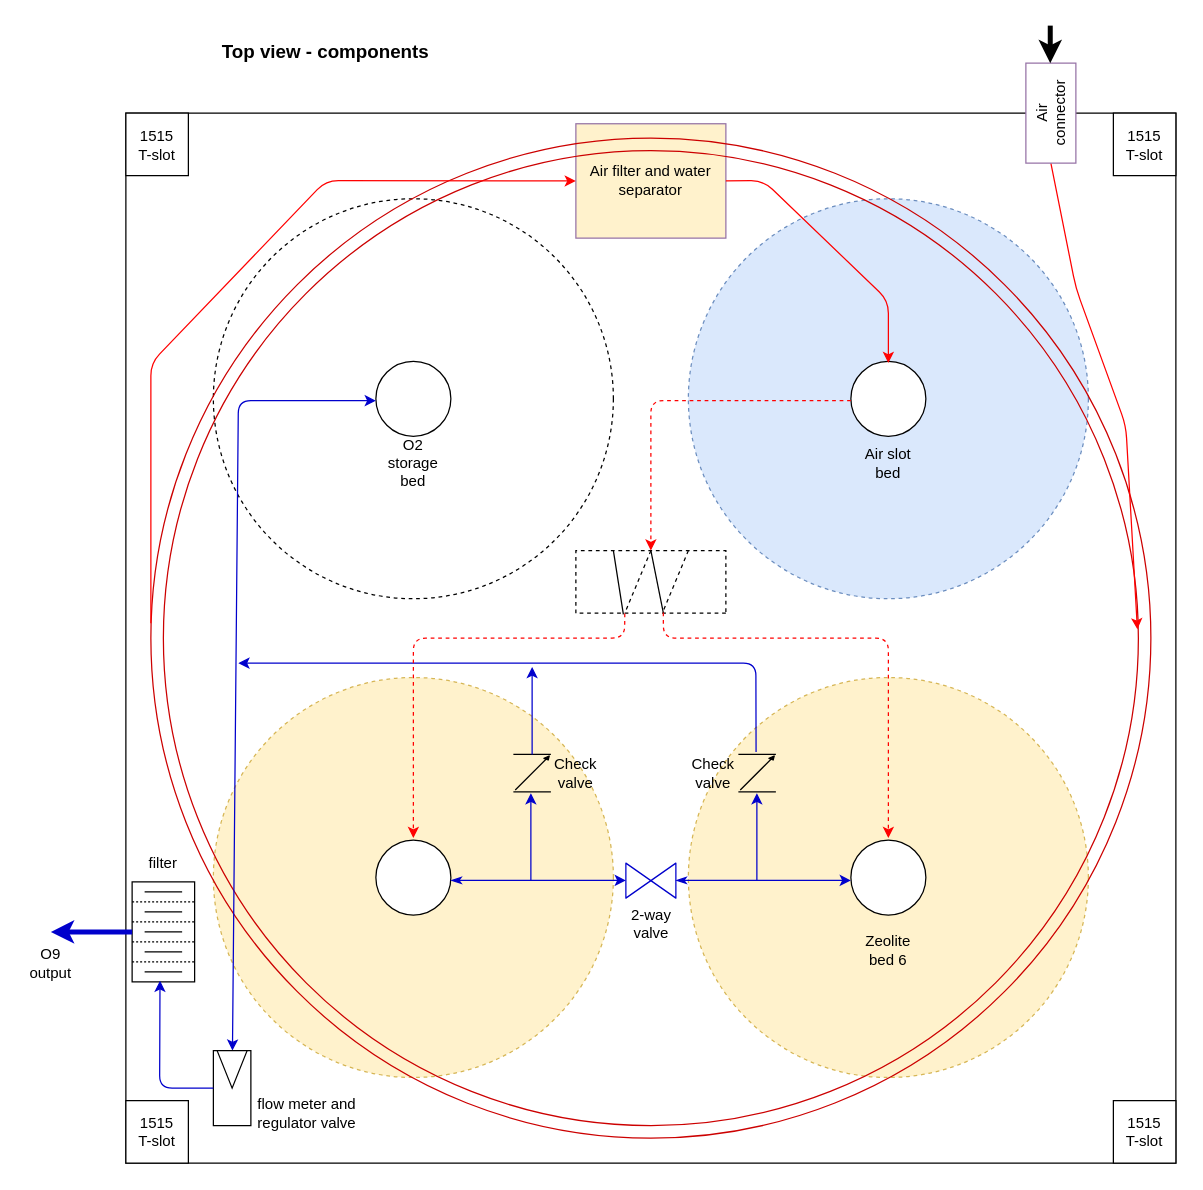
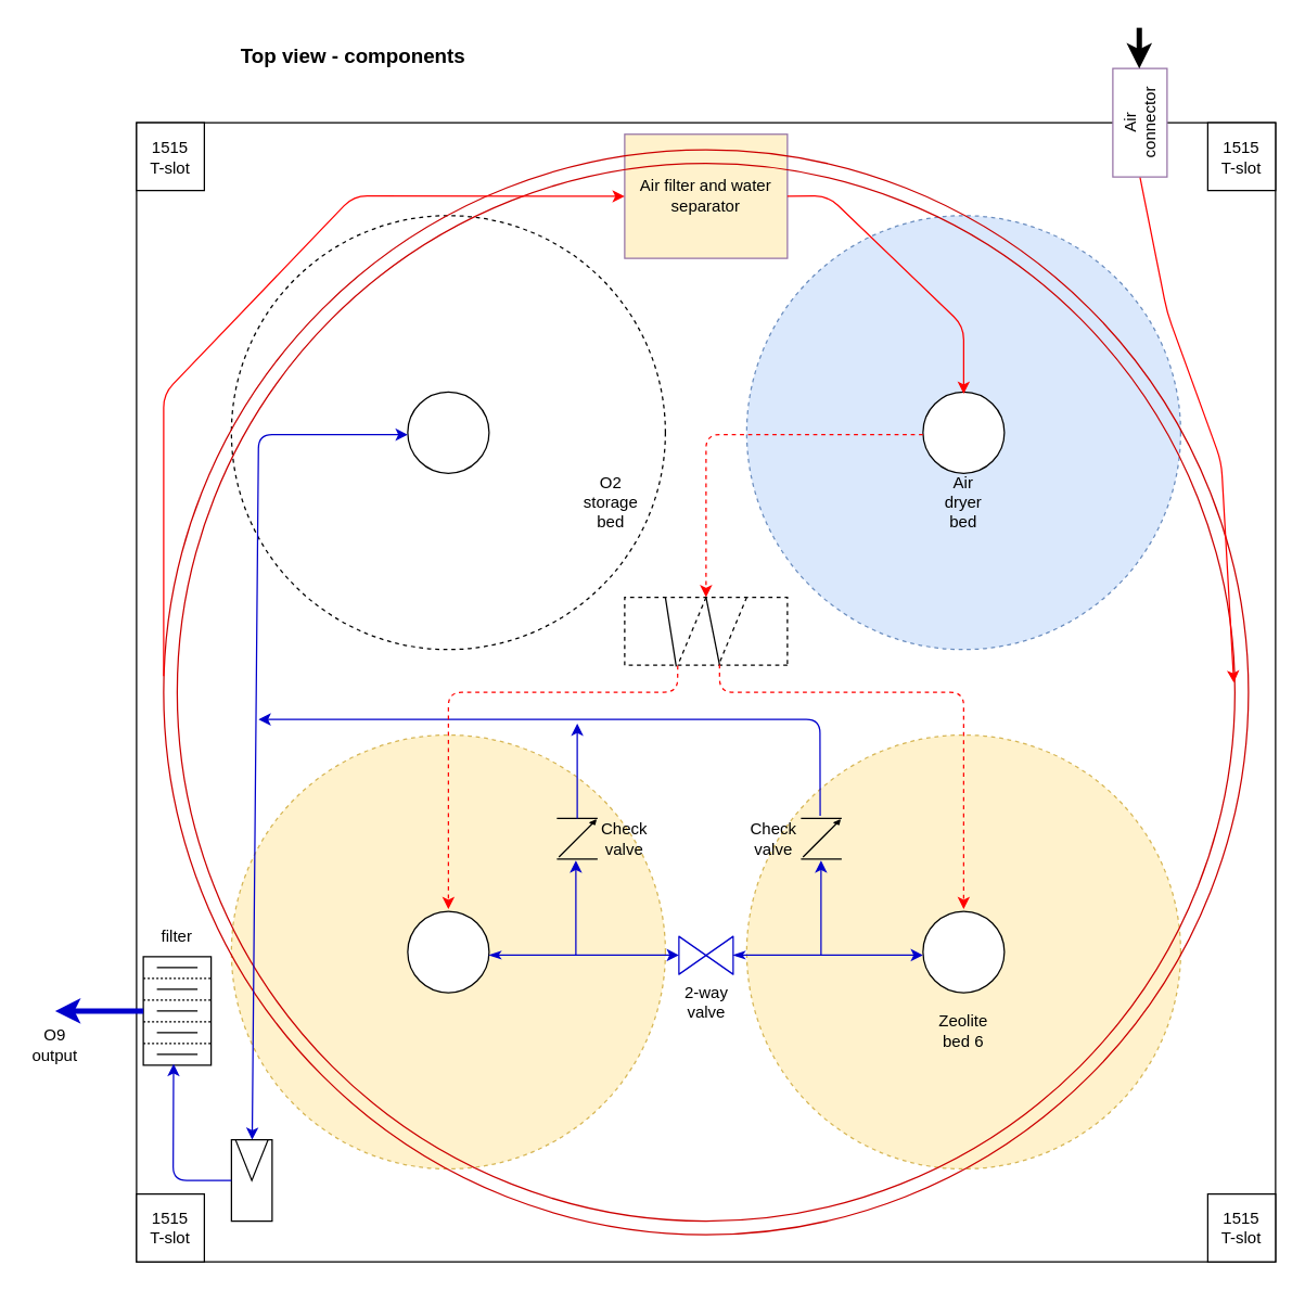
  <mxCell id="0" />
  <mxCell id="1" parent="0" />
  <mxCell id="2" value="" style="group;connectable=0;" parent="1" vertex="1" connectable="0"><mxGeometry x="100" y="90" width="840" height="840" as="geometry" /></mxCell>
  <mxCell id="3" value="" style="rounded=0;whiteSpace=wrap;html=1;points=[]" parent="2" vertex="1"><mxGeometry width="840" height="840" as="geometry" /></mxCell>
  <mxCell id="4" value="" style="group" parent="2" vertex="1" connectable="0"><mxGeometry x="70" y="68.5" width="700" height="703" as="geometry" /></mxCell>
  <mxCell id="5" value="" style="ellipse;whiteSpace=wrap;html=1;aspect=fixed;dashed=1;" parent="4" vertex="1"><mxGeometry width="320" height="320" as="geometry" /></mxCell>
  <mxCell id="6" value="" style="ellipse;whiteSpace=wrap;html=1;aspect=fixed;dashed=1;fillColor=#dae8fc;strokeColor=#6c8ebf;" parent="4" vertex="1"><mxGeometry x="380" width="320" height="320" as="geometry" /></mxCell>
  <mxCell id="7" value="" style="ellipse;whiteSpace=wrap;html=1;aspect=fixed;dashed=1;fillColor=#fff2cc;strokeColor=#d6b656;" parent="4" vertex="1"><mxGeometry y="383" width="320" height="320" as="geometry" /></mxCell>
  <mxCell id="8" value="" style="ellipse;whiteSpace=wrap;html=1;aspect=fixed;dashed=1;fillColor=#fff2cc;strokeColor=#d6b656;" parent="4" vertex="1"><mxGeometry x="380" y="383" width="320" height="320" as="geometry" /></mxCell>
  <mxCell id="9" value="" style="ellipse;whiteSpace=wrap;html=1;aspect=fixed;" parent="4" vertex="1"><mxGeometry x="130" y="130" width="60" height="60" as="geometry" /></mxCell>
  <mxCell id="10" value="" style="ellipse;whiteSpace=wrap;html=1;aspect=fixed;" parent="4" vertex="1"><mxGeometry x="510" y="130" width="60" height="60" as="geometry" /></mxCell>
  <mxCell id="11" value="" style="ellipse;whiteSpace=wrap;html=1;aspect=fixed;" parent="4" vertex="1"><mxGeometry x="130" y="513" width="60" height="60" as="geometry" /></mxCell>
  <mxCell id="12" value="" style="ellipse;whiteSpace=wrap;html=1;aspect=fixed;" parent="4" vertex="1"><mxGeometry x="510" y="513" width="60" height="60" as="geometry" /></mxCell>
  <mxCell id="13" value="" style="verticalLabelPosition=bottom;align=center;dashed=0;html=1;verticalAlign=top;shape=mxgraph.pid.filters.press_filter;fontFamily=Helvetica;fontSize=12;fontColor=#000000;strokeColor=#000000;rotation=-90;" parent="2" vertex="1"><mxGeometry x="-10" y="630" width="80" height="50" as="geometry" /></mxCell>
- <mxCell id="14" value="flow meter and regulator valve" style="text;html=1;strokeColor=none;fillColor=none;align=center;verticalAlign=middle;whiteSpace=wrap;rounded=0;" vertex="1" parent="2"><mxGeometry x="100" y="790" width="90" height="20" as="geometry" /></mxCell>
  <mxCell id="15" value="filter" style="text;html=1;strokeColor=none;fillColor=none;align=center;verticalAlign=middle;whiteSpace=wrap;rounded=0;" vertex="1" parent="2"><mxGeometry x="10" y="590" width="40" height="20" as="geometry" /></mxCell>
  <mxCell id="16" value="Air filter and water separator" style="rounded=0;whiteSpace=wrap;html=1;strokeColor=#9673a6;strokeWidth=1;fillColor=#fff2cc;" parent="1" vertex="1"><mxGeometry x="460" y="98.5" width="120" height="91.5" as="geometry" /></mxCell>
  <mxCell id="17" value="" style="group;points=[];connectable=0;" parent="1" vertex="1" connectable="0"><mxGeometry x="120" y="110" width="800" height="800" as="geometry" /></mxCell>
  <mxCell id="18" value="" style="ellipse;whiteSpace=wrap;html=1;aspect=fixed;fillColor=none;strokeColor=#CC0000;strokeWidth=1;perimeterSpacing=0;points=[]" parent="17" vertex="1"><mxGeometry width="800" height="800" as="geometry" /></mxCell>
  <mxCell id="19" value="" style="ellipse;whiteSpace=wrap;html=1;aspect=fixed;fillColor=none;strokeColor=#CC0000;strokeWidth=1;perimeterSpacing=0;connectable=0;" parent="17" vertex="1"><mxGeometry x="10" y="10" width="780" height="780" as="geometry" /></mxCell>
  <mxCell id="20" value="" style="endArrow=classic;html=1;strokeWidth=1;exitX=0.5;exitY=1;exitDx=0;exitDy=0;entryX=0.999;entryY=0.491;entryDx=0;entryDy=0;entryPerimeter=0;strokeColor=#FF0000;" parent="17" source="47" target="19" edge="1"><mxGeometry width="50" height="50" relative="1" as="geometry"><mxPoint x="580" y="110" as="sourcePoint" /><mxPoint x="630" y="60" as="targetPoint" /><Array as="points"><mxPoint x="740" y="120" /><mxPoint x="780" y="230" /></Array></mxGeometry></mxCell>
  <mxCell id="21" value="" style="endArrow=classic;html=1;strokeColor=#FF0000;strokeWidth=1;exitX=0;exitY=0.485;exitDx=0;exitDy=0;exitPerimeter=0;entryX=0;entryY=0.5;entryDx=0;entryDy=0;" parent="17" source="18" target="16" edge="1"><mxGeometry width="50" height="50" relative="1" as="geometry"><mxPoint x="580" y="180" as="sourcePoint" /><mxPoint x="630" y="130" as="targetPoint" /><Array as="points"><mxPoint y="180" /><mxPoint x="140" y="34" /></Array></mxGeometry></mxCell>
- <mxCell id="22" value="Air slot bed" style="text;html=1;strokeColor=none;fillColor=none;align=center;verticalAlign=middle;whiteSpace=wrap;rounded=0;" parent="17" vertex="1"><mxGeometry x="570" y="250" width="40" height="20" as="geometry" /></mxCell>
- <mxCell id="23" value="O2 storage bed" style="text;html=1;strokeColor=none;fillColor=none;align=center;verticalAlign=middle;whiteSpace=wrap;rounded=0;" parent="17" vertex="1"><mxGeometry x="190" y="250" width="40" height="20" as="geometry" /></mxCell>
+ <mxCell id="22" value="Air dryer bed" style="text;html=1;strokeColor=none;fillColor=none;align=center;verticalAlign=middle;whiteSpace=wrap;rounded=0;" parent="17" vertex="1"><mxGeometry x="570" y="250" width="40" height="20" as="geometry" /></mxCell>
+ <mxCell id="23" value="O2 storage bed" style="text;html=1;strokeColor=none;fillColor=none;align=center;verticalAlign=middle;whiteSpace=wrap;rounded=0;" parent="17" vertex="1"><mxGeometry x="310" y="250" width="40" height="20" as="geometry" /></mxCell>
  <mxCell id="24" value="Zeolite bed 6" style="text;html=1;strokeColor=none;fillColor=none;align=center;verticalAlign=middle;whiteSpace=wrap;rounded=0;" parent="17" vertex="1"><mxGeometry x="570" y="640" width="40" height="20" as="geometry" /></mxCell>
  <mxCell id="25" value="2-way &lt;br&gt;valve" style="verticalLabelPosition=bottom;align=center;html=1;verticalAlign=top;pointerEvents=1;dashed=0;shape=mxgraph.pid2valves.valve;valveType=gate;strokeColor=#0000CC;strokeWidth=1;fillColor=none;" parent="17" vertex="1"><mxGeometry x="380" y="580" width="40" height="28" as="geometry" /></mxCell>
  <mxCell id="26" value="" style="endArrow=classic;html=1;strokeColor=#0000CC;strokeWidth=1;startArrow=classicThin;startFill=1;" parent="17" edge="1"><mxGeometry width="50" height="50" relative="1" as="geometry"><mxPoint x="240" y="593.8" as="sourcePoint" /><mxPoint x="380" y="593.8" as="targetPoint" /></mxGeometry></mxCell>
  <mxCell id="27" value="" style="endArrow=classic;html=1;strokeColor=#0000CC;strokeWidth=1;startArrow=classicThin;startFill=1;" parent="17" edge="1"><mxGeometry width="50" height="50" relative="1" as="geometry"><mxPoint x="420" y="593.8" as="sourcePoint" /><mxPoint x="560" y="593.8" as="targetPoint" /></mxGeometry></mxCell>
  <mxCell id="28" value="" style="verticalLabelPosition=bottom;align=center;html=1;verticalAlign=top;pointerEvents=1;dashed=0;shape=mxgraph.pid2valves.valve;valveType=check;fontFamily=Helvetica;fontSize=12;fontColor=#000000;strokeColor=#000000;fillColor=#ffffff;rotation=-90;" parent="17" vertex="1"><mxGeometry x="290" y="493" width="30" height="30" as="geometry" /></mxCell>
  <mxCell id="29" value="" style="verticalLabelPosition=bottom;align=center;html=1;verticalAlign=top;pointerEvents=1;dashed=0;shape=mxgraph.pid2valves.valve;valveType=check;fontFamily=Helvetica;fontSize=12;fontColor=#000000;strokeColor=#000000;fillColor=#ffffff;rotation=-90;" parent="17" vertex="1"><mxGeometry x="470" y="493" width="30" height="30" as="geometry" /></mxCell>
  <mxCell id="30" value="" style="endArrow=classic;html=1;strokeColor=#0000CC;strokeWidth=1;" parent="17" edge="1"><mxGeometry width="50" height="50" relative="1" as="geometry"><mxPoint x="304" y="594" as="sourcePoint" /><mxPoint x="304" y="524" as="targetPoint" /></mxGeometry></mxCell>
  <mxCell id="31" value="" style="endArrow=classic;html=1;strokeColor=#0000CC;strokeWidth=1;" parent="17" edge="1"><mxGeometry width="50" height="50" relative="1" as="geometry"><mxPoint x="484.8" y="594" as="sourcePoint" /><mxPoint x="484.8" y="524" as="targetPoint" /></mxGeometry></mxCell>
  <mxCell id="32" value="" style="endArrow=classic;html=1;strokeColor=#0000CC;strokeWidth=1;" parent="17" edge="1"><mxGeometry width="50" height="50" relative="1" as="geometry"><mxPoint x="305" y="493" as="sourcePoint" /><mxPoint x="305" y="423" as="targetPoint" /></mxGeometry></mxCell>
  <mxCell id="33" value="" style="endArrow=classic;startArrow=classic;html=1;strokeColor=#0000CC;strokeWidth=1;" parent="17" source="34" edge="1"><mxGeometry width="50" height="50" relative="1" as="geometry"><mxPoint x="70" y="890.833" as="sourcePoint" /><mxPoint x="180" y="210" as="targetPoint" /><Array as="points"><mxPoint x="70" y="210" /></Array></mxGeometry></mxCell>
  <mxCell id="34" value="" style="verticalLabelPosition=bottom;align=center;outlineConnect=0;dashed=0;html=1;verticalAlign=top;shape=mxgraph.pid.flow_sensors.wedge;fontFamily=Helvetica;fontSize=12;fontColor=#000000;strokeColor=#000000;fillColor=#ffffff;" parent="17" vertex="1"><mxGeometry x="50" y="730" width="30" height="60" as="geometry" /></mxCell>
  <mxCell id="35" value="" style="group;rotation=-180;dashed=1;" parent="17" vertex="1" connectable="0"><mxGeometry x="340" y="330" width="120" height="51" as="geometry" /></mxCell>
  <mxCell id="36" value="" style="rounded=0;whiteSpace=wrap;html=1;fillColor=none;rotation=-180;dashed=1;" parent="35" vertex="1"><mxGeometry width="120" height="50" as="geometry" /></mxCell>
  <mxCell id="37" value="" style="endArrow=none;dashed=1;html=1;entryX=0.667;entryY=0.04;entryDx=0;entryDy=0;entryPerimeter=0;exitX=0.5;exitY=1;exitDx=0;exitDy=0;" parent="35" source="36" target="36" edge="1"><mxGeometry width="50" height="50" relative="1" as="geometry"><mxPoint x="260" y="-180" as="sourcePoint" /><mxPoint x="210" y="-130" as="targetPoint" /></mxGeometry></mxCell>
  <mxCell id="38" value="" style="endArrow=none;dashed=1;html=1;entryX=0.667;entryY=0.04;entryDx=0;entryDy=0;entryPerimeter=0;exitX=0.5;exitY=1;exitDx=0;exitDy=0;" parent="35" edge="1"><mxGeometry width="50" height="50" relative="1" as="geometry"><mxPoint x="90" as="sourcePoint" /><mxPoint x="70" y="48" as="targetPoint" /></mxGeometry></mxCell>
  <mxCell id="39" value="" style="endArrow=none;html=1;exitX=0.5;exitY=1;exitDx=0;exitDy=0;" parent="35" source="36" edge="1"><mxGeometry width="50" height="50" relative="1" as="geometry"><mxPoint x="260" y="-180" as="sourcePoint" /><mxPoint x="70" y="50" as="targetPoint" /></mxGeometry></mxCell>
  <mxCell id="40" value="" style="endArrow=none;html=1;exitX=0.75;exitY=1;exitDx=0;exitDy=0;" parent="35" source="36" edge="1"><mxGeometry width="50" height="50" relative="1" as="geometry"><mxPoint x="260" y="-180" as="sourcePoint" /><mxPoint x="38" y="51" as="targetPoint" /></mxGeometry></mxCell>
  <mxCell id="41" value="Check valve" style="text;html=1;strokeColor=none;fillColor=none;align=center;verticalAlign=middle;whiteSpace=wrap;rounded=0;" parent="17" vertex="1"><mxGeometry x="430" y="498" width="40" height="20" as="geometry" /></mxCell>
  <mxCell id="42" value="Check valve" style="text;html=1;strokeColor=none;fillColor=none;align=center;verticalAlign=middle;whiteSpace=wrap;rounded=0;" parent="17" vertex="1"><mxGeometry x="320" y="498" width="40" height="20" as="geometry" /></mxCell>
  <mxCell id="43" value="" style="rounded=0;whiteSpace=wrap;html=1;" parent="1" vertex="1"><mxGeometry x="100" y="90" width="50" height="50" as="geometry" /></mxCell>
  <mxCell id="44" value="" style="rounded=0;whiteSpace=wrap;html=1;" parent="1" vertex="1"><mxGeometry x="890" y="90" width="50" height="50" as="geometry" /></mxCell>
  <mxCell id="45" value="" style="rounded=0;whiteSpace=wrap;html=1;connectable=0;" parent="1" vertex="1"><mxGeometry x="100" y="880" width="50" height="50" as="geometry" /></mxCell>
  <mxCell id="46" value="" style="rounded=0;whiteSpace=wrap;html=1;connectable=0;" parent="1" vertex="1"><mxGeometry x="890" y="880" width="50" height="50" as="geometry" /></mxCell>
  <mxCell id="47" value="Air &lt;br&gt;connector" style="rounded=0;whiteSpace=wrap;html=1;strokeColor=#9673a6;strokeWidth=1;fillColor=#ffffff;horizontal=0;" parent="1" vertex="1"><mxGeometry x="820" y="50" width="40" height="80" as="geometry" /></mxCell>
  <mxCell id="48" value="" style="endArrow=classic;html=1;strokeWidth=4;" parent="1" edge="1"><mxGeometry width="50" height="50" relative="1" as="geometry"><mxPoint x="839.5" y="20" as="sourcePoint" /><mxPoint x="839.5" y="50" as="targetPoint" /></mxGeometry></mxCell>
  <mxCell id="49" value="" style="endArrow=classic;html=1;strokeColor=#FF0000;strokeWidth=1;exitX=1;exitY=0.5;exitDx=0;exitDy=0;" parent="1" source="16" edge="1"><mxGeometry width="50" height="50" relative="1" as="geometry"><mxPoint x="1150" y="210" as="sourcePoint" /><mxPoint x="710" y="290" as="targetPoint" /><Array as="points"><mxPoint x="610" y="144" /><mxPoint x="710" y="240" /></Array></mxGeometry></mxCell>
  <mxCell id="50" value="" style="endArrow=classic;html=1;strokeColor=#0000CC;strokeWidth=1;exitX=1.061;exitY=0.472;exitDx=0;exitDy=0;exitPerimeter=0;" parent="1" source="29" edge="1"><mxGeometry width="50" height="50" relative="1" as="geometry"><mxPoint x="690" y="400" as="sourcePoint" /><mxPoint x="190" y="530" as="targetPoint" /><Array as="points"><mxPoint x="604" y="530" /></Array></mxGeometry></mxCell>
  <mxCell id="51" value="" style="endArrow=classic;html=1;strokeColor=#0000CC;strokeWidth=1;exitX=0;exitY=0.5;exitDx=0;exitDy=0;exitPerimeter=0;entryX=0.012;entryY=0.446;entryDx=0;entryDy=0;entryPerimeter=0;" parent="1" source="34" target="13" edge="1"><mxGeometry width="50" height="50" relative="1" as="geometry"><mxPoint x="250" y="780" as="sourcePoint" /><mxPoint x="130" y="780" as="targetPoint" /><Array as="points"><mxPoint x="127" y="870" /></Array></mxGeometry></mxCell>
  <mxCell id="52" value="" style="endArrow=classic;html=1;strokeColor=#0000CC;strokeWidth=4;exitX=0.5;exitY=0;exitDx=0;exitDy=0;exitPerimeter=0;" parent="1" source="13" edge="1"><mxGeometry width="50" height="50" relative="1" as="geometry"><mxPoint x="290" y="770" as="sourcePoint" /><mxPoint x="40" y="745" as="targetPoint" /></mxGeometry></mxCell>
  <mxCell id="53" value="O9 output" style="text;html=1;strokeColor=none;fillColor=none;align=center;verticalAlign=middle;whiteSpace=wrap;rounded=0;" parent="1" vertex="1"><mxGeometry x="20" y="760" width="40" height="20" as="geometry" /></mxCell>
  <mxCell id="54" value="" style="endArrow=classic;html=1;strokeColor=#FF0000;strokeWidth=1;entryX=0.5;entryY=1;entryDx=0;entryDy=0;dashed=1;" parent="1" target="36" edge="1"><mxGeometry width="50" height="50" relative="1" as="geometry"><mxPoint x="680" y="320" as="sourcePoint" /><mxPoint x="160" y="540" as="targetPoint" /><Array as="points"><mxPoint x="520" y="320" /></Array></mxGeometry></mxCell>
  <mxCell id="55" value="" style="endArrow=classic;html=1;dashed=1;strokeColor=#FF0000;strokeWidth=1;exitX=0.674;exitY=-0.007;exitDx=0;exitDy=0;exitPerimeter=0;" parent="1" source="36" edge="1"><mxGeometry width="50" height="50" relative="1" as="geometry"><mxPoint x="280" y="580" as="sourcePoint" /><mxPoint x="330" y="670" as="targetPoint" /><Array as="points"><mxPoint x="499" y="510" /><mxPoint x="330" y="510" /></Array></mxGeometry></mxCell>
  <mxCell id="56" value="" style="endArrow=classic;html=1;dashed=1;strokeColor=#FF0000;strokeWidth=1;exitX=0.417;exitY=0.01;exitDx=0;exitDy=0;exitPerimeter=0;" parent="1" source="36" edge="1"><mxGeometry width="50" height="50" relative="1" as="geometry"><mxPoint x="280" y="580" as="sourcePoint" /><mxPoint x="710" y="670" as="targetPoint" /><Array as="points"><mxPoint x="530" y="510" /><mxPoint x="710" y="510" /></Array></mxGeometry></mxCell>
  <mxCell id="57" value="Top view - components" style="text;html=1;strokeColor=none;fillColor=none;align=center;verticalAlign=middle;whiteSpace=wrap;rounded=0;dashed=1;fontStyle=1;fontSize=15;" parent="1" vertex="1"><mxGeometry x="130" y="30" width="260" height="20" as="geometry" /></mxCell>
  <mxCell id="58" value="1515 T-slot" style="text;html=1;strokeColor=none;fillColor=none;align=center;verticalAlign=middle;whiteSpace=wrap;rounded=0;" vertex="1" parent="1"><mxGeometry x="895" y="895" width="40" height="20" as="geometry" /></mxCell>
  <mxCell id="59" value="1515 T-slot" style="text;html=1;strokeColor=none;fillColor=none;align=center;verticalAlign=middle;whiteSpace=wrap;rounded=0;" vertex="1" parent="1"><mxGeometry x="105" y="895" width="40" height="20" as="geometry" /></mxCell>
  <mxCell id="60" value="1515 T-slot" style="text;html=1;strokeColor=none;fillColor=none;align=center;verticalAlign=middle;whiteSpace=wrap;rounded=0;" vertex="1" parent="1"><mxGeometry x="895" y="106" width="40" height="20" as="geometry" /></mxCell>
  <mxCell id="61" value="1515 T-slot" style="text;html=1;strokeColor=none;fillColor=none;align=center;verticalAlign=middle;whiteSpace=wrap;rounded=0;" vertex="1" parent="1"><mxGeometry x="105" y="106" width="40" height="20" as="geometry" /></mxCell>
